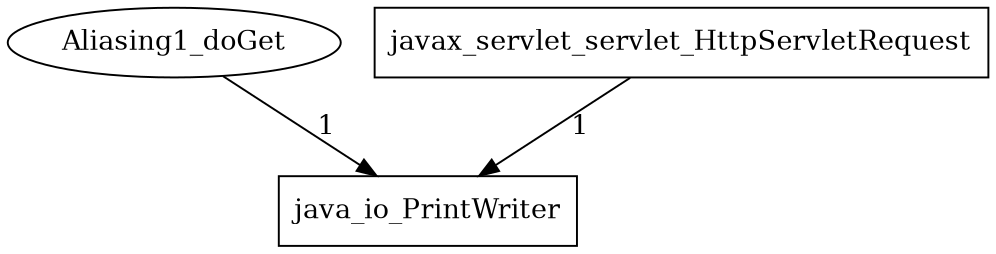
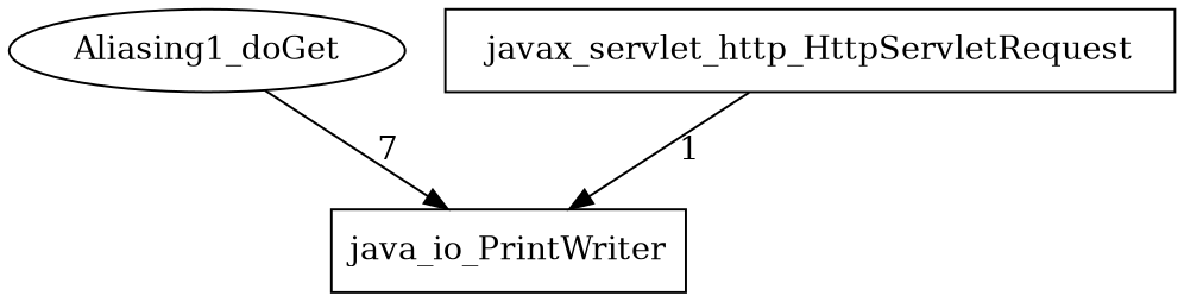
  digraph {
    node [shape=box]
    Aliasing1_doGet [shape=ellipse]
    java_io_PrintWriter
-   javax_servlet_http_HttpServletRequest [label=javax_servlet_servlet_HttpServletRequest]
-   Aliasing1_doGet -> java_io_PrintWriter [label=1]
+   javax_servlet_http_HttpServletRequest
+   Aliasing1_doGet -> java_io_PrintWriter [label=7]
    javax_servlet_http_HttpServletRequest -> java_io_PrintWriter [label=1]
  }
